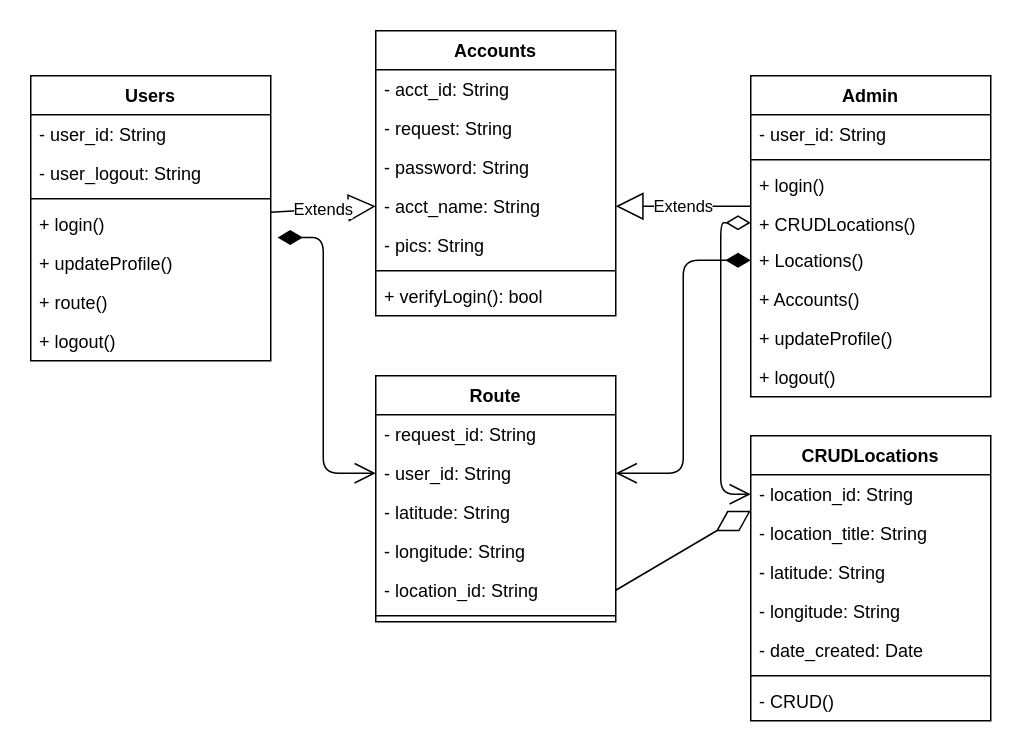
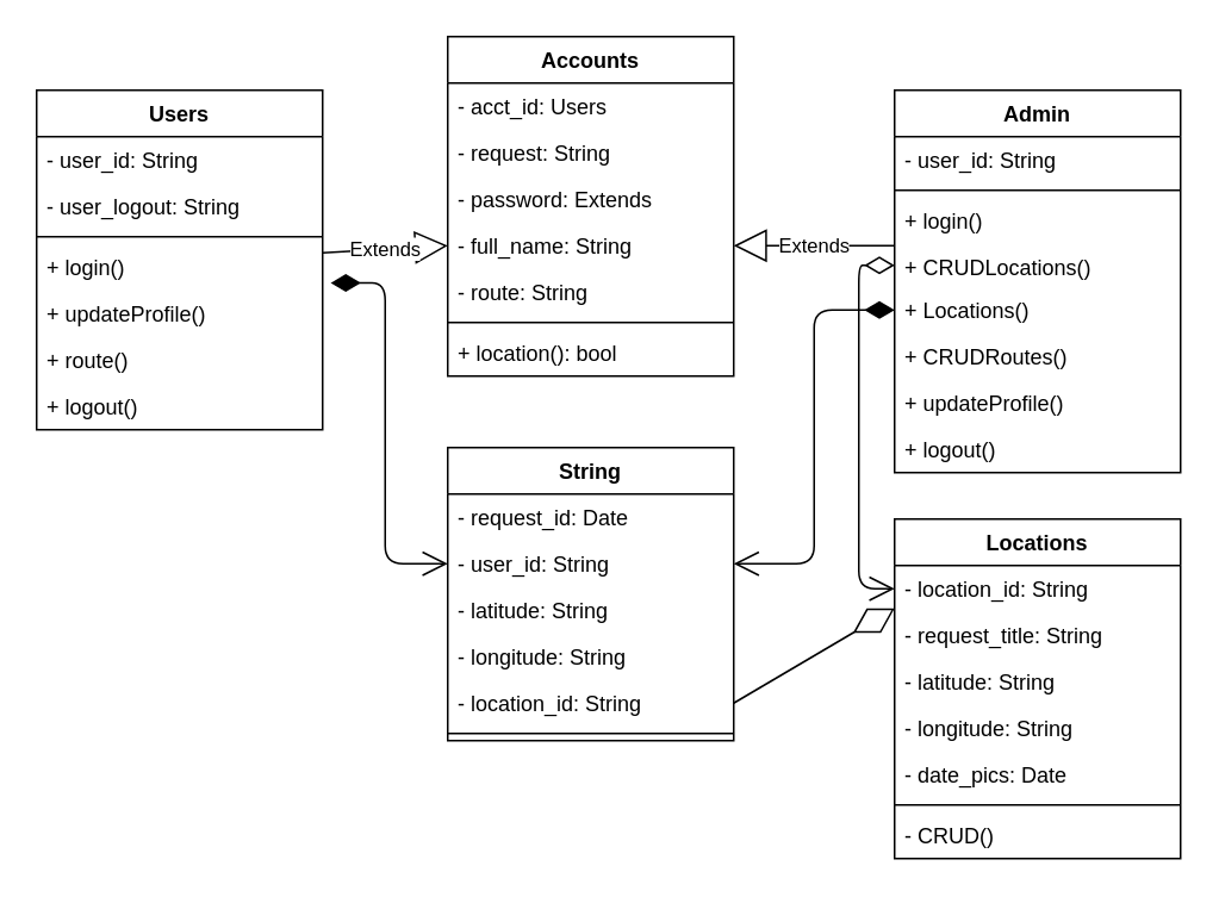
  <mxCell id="0" />
  <mxCell id="1" parent="0" />
  <mxCell id="2" value="Accounts" style="swimlane;fontStyle=1;align=center;verticalAlign=top;childLayout=stackLayout;horizontal=1;startSize=26;horizontalStack=0;resizeParent=1;resizeParentMax=0;resizeLast=0;collapsible=1;marginBottom=0;" parent="1" vertex="1"><mxGeometry x="250" y="20" width="160" height="190" as="geometry" /></mxCell>
- <mxCell id="3" value="- acct_id: String" style="text;strokeColor=none;fillColor=none;align=left;verticalAlign=top;spacingLeft=4;spacingRight=4;overflow=hidden;rotatable=0;points=[[0,0.5],[1,0.5]];portConstraint=eastwest;" vertex="1" parent="2"><mxGeometry y="26" width="160" height="26" as="geometry" /></mxCell>
+ <mxCell id="3" value="- acct_id: Users" style="text;strokeColor=none;fillColor=none;align=left;verticalAlign=top;spacingLeft=4;spacingRight=4;overflow=hidden;rotatable=0;points=[[0,0.5],[1,0.5]];portConstraint=eastwest;" vertex="1" parent="2"><mxGeometry y="26" width="160" height="26" as="geometry" /></mxCell>
  <mxCell id="4" value="- request: String" style="text;strokeColor=none;fillColor=none;align=left;verticalAlign=top;spacingLeft=4;spacingRight=4;overflow=hidden;rotatable=0;points=[[0,0.5],[1,0.5]];portConstraint=eastwest;" parent="2" vertex="1"><mxGeometry y="52" width="160" height="26" as="geometry" /></mxCell>
- <mxCell id="5" value="- password: String" style="text;strokeColor=none;fillColor=none;align=left;verticalAlign=top;spacingLeft=4;spacingRight=4;overflow=hidden;rotatable=0;points=[[0,0.5],[1,0.5]];portConstraint=eastwest;" parent="2" vertex="1"><mxGeometry y="78" width="160" height="26" as="geometry" /></mxCell>
- <mxCell id="6" value="- acct_name: String" style="text;strokeColor=none;fillColor=none;align=left;verticalAlign=top;spacingLeft=4;spacingRight=4;overflow=hidden;rotatable=0;points=[[0,0.5],[1,0.5]];portConstraint=eastwest;" parent="2" vertex="1"><mxGeometry y="104" width="160" height="26" as="geometry" /></mxCell>
- <mxCell id="7" value="- pics: String" style="text;strokeColor=none;fillColor=none;align=left;verticalAlign=top;spacingLeft=4;spacingRight=4;overflow=hidden;rotatable=0;points=[[0,0.5],[1,0.5]];portConstraint=eastwest;" vertex="1" parent="2"><mxGeometry y="130" width="160" height="26" as="geometry" /></mxCell>
+ <mxCell id="5" value="- password: Extends" style="text;strokeColor=none;fillColor=none;align=left;verticalAlign=top;spacingLeft=4;spacingRight=4;overflow=hidden;rotatable=0;points=[[0,0.5],[1,0.5]];portConstraint=eastwest;" parent="2" vertex="1"><mxGeometry y="78" width="160" height="26" as="geometry" /></mxCell>
+ <mxCell id="6" value="- full_name: String" style="text;strokeColor=none;fillColor=none;align=left;verticalAlign=top;spacingLeft=4;spacingRight=4;overflow=hidden;rotatable=0;points=[[0,0.5],[1,0.5]];portConstraint=eastwest;" parent="2" vertex="1"><mxGeometry y="104" width="160" height="26" as="geometry" /></mxCell>
+ <mxCell id="7" value="- route: String" style="text;strokeColor=none;fillColor=none;align=left;verticalAlign=top;spacingLeft=4;spacingRight=4;overflow=hidden;rotatable=0;points=[[0,0.5],[1,0.5]];portConstraint=eastwest;" vertex="1" parent="2"><mxGeometry y="130" width="160" height="26" as="geometry" /></mxCell>
  <mxCell id="8" value="" style="line;strokeWidth=1;fillColor=none;align=left;verticalAlign=middle;spacingTop=-1;spacingLeft=3;spacingRight=3;rotatable=0;labelPosition=right;points=[];portConstraint=eastwest;" parent="2" vertex="1"><mxGeometry y="156" width="160" height="8" as="geometry" /></mxCell>
- <mxCell id="9" value="+ verifyLogin(): bool" style="text;strokeColor=none;fillColor=none;align=left;verticalAlign=top;spacingLeft=4;spacingRight=4;overflow=hidden;rotatable=0;points=[[0,0.5],[1,0.5]];portConstraint=eastwest;" parent="2" vertex="1"><mxGeometry y="164" width="160" height="26" as="geometry" /></mxCell>
+ <mxCell id="9" value="+ location(): bool" style="text;strokeColor=none;fillColor=none;align=left;verticalAlign=top;spacingLeft=4;spacingRight=4;overflow=hidden;rotatable=0;points=[[0,0.5],[1,0.5]];portConstraint=eastwest;" parent="2" vertex="1"><mxGeometry y="164" width="160" height="26" as="geometry" /></mxCell>
  <mxCell id="10" value="Users" style="swimlane;fontStyle=1;align=center;verticalAlign=top;childLayout=stackLayout;horizontal=1;startSize=26;horizontalStack=0;resizeParent=1;resizeParentMax=0;resizeLast=0;collapsible=1;marginBottom=0;" parent="1" vertex="1"><mxGeometry x="20" y="50" width="160" height="190" as="geometry" /></mxCell>
  <mxCell id="11" value="- user_id: String" style="text;strokeColor=none;fillColor=none;align=left;verticalAlign=top;spacingLeft=4;spacingRight=4;overflow=hidden;rotatable=0;points=[[0,0.5],[1,0.5]];portConstraint=eastwest;" parent="10" vertex="1"><mxGeometry y="26" width="160" height="26" as="geometry" /></mxCell>
  <mxCell id="12" value="- user_logout: String" style="text;strokeColor=none;fillColor=none;align=left;verticalAlign=top;spacingLeft=4;spacingRight=4;overflow=hidden;rotatable=0;points=[[0,0.5],[1,0.5]];portConstraint=eastwest;" parent="10" vertex="1"><mxGeometry y="52" width="160" height="26" as="geometry" /></mxCell>
  <mxCell id="13" value="" style="line;strokeWidth=1;fillColor=none;align=left;verticalAlign=middle;spacingTop=-1;spacingLeft=3;spacingRight=3;rotatable=0;labelPosition=right;points=[];portConstraint=eastwest;" parent="10" vertex="1"><mxGeometry y="78" width="160" height="8" as="geometry" /></mxCell>
  <mxCell id="14" value="+ login()" style="text;strokeColor=none;fillColor=none;align=left;verticalAlign=top;spacingLeft=4;spacingRight=4;overflow=hidden;rotatable=0;points=[[0,0.5],[1,0.5]];portConstraint=eastwest;" parent="10" vertex="1"><mxGeometry y="86" width="160" height="26" as="geometry" /></mxCell>
  <mxCell id="15" value="+ updateProfile()" style="text;strokeColor=none;fillColor=none;align=left;verticalAlign=top;spacingLeft=4;spacingRight=4;overflow=hidden;rotatable=0;points=[[0,0.5],[1,0.5]];portConstraint=eastwest;" parent="10" vertex="1"><mxGeometry y="112" width="160" height="26" as="geometry" /></mxCell>
  <mxCell id="16" value="+ route()" style="text;strokeColor=none;fillColor=none;align=left;verticalAlign=top;spacingLeft=4;spacingRight=4;overflow=hidden;rotatable=0;points=[[0,0.5],[1,0.5]];portConstraint=eastwest;" parent="10" vertex="1"><mxGeometry y="138" width="160" height="26" as="geometry" /></mxCell>
  <mxCell id="17" value="+ logout()" style="text;strokeColor=none;fillColor=none;align=left;verticalAlign=top;spacingLeft=4;spacingRight=4;overflow=hidden;rotatable=0;points=[[0,0.5],[1,0.5]];portConstraint=eastwest;" parent="10" vertex="1"><mxGeometry y="164" width="160" height="26" as="geometry" /></mxCell>
  <mxCell id="18" value="Extends" style="endArrow=block;endSize=16;endFill=0;html=1;entryX=0;entryY=0.5;entryDx=0;entryDy=0;exitX=1;exitY=0.5;exitDx=0;exitDy=0;" parent="1" target="6" edge="1"><mxGeometry width="160" relative="1" as="geometry"><mxPoint x="180" y="141" as="sourcePoint" /><mxPoint x="350" y="398" as="targetPoint" /></mxGeometry></mxCell>
  <mxCell id="19" value="Admin" style="swimlane;fontStyle=1;align=center;verticalAlign=top;childLayout=stackLayout;horizontal=1;startSize=26;horizontalStack=0;resizeParent=1;resizeParentMax=0;resizeLast=0;collapsible=1;marginBottom=0;" parent="1" vertex="1"><mxGeometry x="500" y="50" width="160" height="214" as="geometry" /></mxCell>
  <mxCell id="20" value="- user_id: String" style="text;strokeColor=none;fillColor=none;align=left;verticalAlign=top;spacingLeft=4;spacingRight=4;overflow=hidden;rotatable=0;points=[[0,0.5],[1,0.5]];portConstraint=eastwest;" parent="19" vertex="1"><mxGeometry y="26" width="160" height="26" as="geometry" /></mxCell>
  <mxCell id="21" value="" style="line;strokeWidth=1;fillColor=none;align=left;verticalAlign=middle;spacingTop=-1;spacingLeft=3;spacingRight=3;rotatable=0;labelPosition=right;points=[];portConstraint=eastwest;" parent="19" vertex="1"><mxGeometry y="52" width="160" height="8" as="geometry" /></mxCell>
  <mxCell id="22" value="+ login()" style="text;strokeColor=none;fillColor=none;align=left;verticalAlign=top;spacingLeft=4;spacingRight=4;overflow=hidden;rotatable=0;points=[[0,0.5],[1,0.5]];portConstraint=eastwest;" parent="19" vertex="1"><mxGeometry y="60" width="160" height="26" as="geometry" /></mxCell>
  <mxCell id="23" value="+ CRUDLocations()" style="text;strokeColor=none;fillColor=none;align=left;verticalAlign=top;spacingLeft=4;spacingRight=4;overflow=hidden;rotatable=0;points=[[0,0.5],[1,0.5]];portConstraint=eastwest;" parent="19" vertex="1"><mxGeometry y="86" width="160" height="24" as="geometry" /></mxCell>
  <mxCell id="24" value="+ Locations()" style="text;strokeColor=none;fillColor=none;align=left;verticalAlign=top;spacingLeft=4;spacingRight=4;overflow=hidden;rotatable=0;points=[[0,0.5],[1,0.5]];portConstraint=eastwest;" parent="19" vertex="1"><mxGeometry y="110" width="160" height="26" as="geometry" /></mxCell>
- <mxCell id="25" value="+ Accounts()" style="text;strokeColor=none;fillColor=none;align=left;verticalAlign=top;spacingLeft=4;spacingRight=4;overflow=hidden;rotatable=0;points=[[0,0.5],[1,0.5]];portConstraint=eastwest;" parent="19" vertex="1"><mxGeometry y="136" width="160" height="26" as="geometry" /></mxCell>
+ <mxCell id="25" value="+ CRUDRoutes()" style="text;strokeColor=none;fillColor=none;align=left;verticalAlign=top;spacingLeft=4;spacingRight=4;overflow=hidden;rotatable=0;points=[[0,0.5],[1,0.5]];portConstraint=eastwest;" parent="19" vertex="1"><mxGeometry y="136" width="160" height="26" as="geometry" /></mxCell>
  <mxCell id="26" value="+ updateProfile()" style="text;strokeColor=none;fillColor=none;align=left;verticalAlign=top;spacingLeft=4;spacingRight=4;overflow=hidden;rotatable=0;points=[[0,0.5],[1,0.5]];portConstraint=eastwest;" parent="19" vertex="1"><mxGeometry y="162" width="160" height="26" as="geometry" /></mxCell>
  <mxCell id="27" value="+ logout()" style="text;strokeColor=none;fillColor=none;align=left;verticalAlign=top;spacingLeft=4;spacingRight=4;overflow=hidden;rotatable=0;points=[[0,0.5],[1,0.5]];portConstraint=eastwest;" parent="19" vertex="1"><mxGeometry y="188" width="160" height="26" as="geometry" /></mxCell>
  <mxCell id="28" value="Extends" style="endArrow=block;endSize=16;endFill=0;html=1;" parent="1" edge="1"><mxGeometry width="160" relative="1" as="geometry"><mxPoint x="500" y="137" as="sourcePoint" /><mxPoint x="410" y="137" as="targetPoint" /><Array as="points"><mxPoint x="460" y="137" /></Array></mxGeometry></mxCell>
- <mxCell id="29" value="Route" style="swimlane;fontStyle=1;align=center;verticalAlign=top;childLayout=stackLayout;horizontal=1;startSize=26;horizontalStack=0;resizeParent=1;resizeParentMax=0;resizeLast=0;collapsible=1;marginBottom=0;" parent="1" vertex="1"><mxGeometry x="250" y="250" width="160" height="164" as="geometry" /></mxCell>
- <mxCell id="30" value="- request_id: String" style="text;strokeColor=none;fillColor=none;align=left;verticalAlign=top;spacingLeft=4;spacingRight=4;overflow=hidden;rotatable=0;points=[[0,0.5],[1,0.5]];portConstraint=eastwest;" parent="29" vertex="1"><mxGeometry y="26" width="160" height="26" as="geometry" /></mxCell>
+ <mxCell id="29" value="String" style="swimlane;fontStyle=1;align=center;verticalAlign=top;childLayout=stackLayout;horizontal=1;startSize=26;horizontalStack=0;resizeParent=1;resizeParentMax=0;resizeLast=0;collapsible=1;marginBottom=0;" parent="1" vertex="1"><mxGeometry x="250" y="250" width="160" height="164" as="geometry" /></mxCell>
+ <mxCell id="30" value="- request_id: Date" style="text;strokeColor=none;fillColor=none;align=left;verticalAlign=top;spacingLeft=4;spacingRight=4;overflow=hidden;rotatable=0;points=[[0,0.5],[1,0.5]];portConstraint=eastwest;" parent="29" vertex="1"><mxGeometry y="26" width="160" height="26" as="geometry" /></mxCell>
  <mxCell id="31" value="- user_id: String" style="text;strokeColor=none;fillColor=none;align=left;verticalAlign=top;spacingLeft=4;spacingRight=4;overflow=hidden;rotatable=0;points=[[0,0.5],[1,0.5]];portConstraint=eastwest;" vertex="1" parent="29"><mxGeometry y="52" width="160" height="26" as="geometry" /></mxCell>
  <mxCell id="32" value="- latitude: String" style="text;strokeColor=none;fillColor=none;align=left;verticalAlign=top;spacingLeft=4;spacingRight=4;overflow=hidden;rotatable=0;points=[[0,0.5],[1,0.5]];portConstraint=eastwest;" parent="29" vertex="1"><mxGeometry y="78" width="160" height="26" as="geometry" /></mxCell>
  <mxCell id="33" value="- longitude: String" style="text;strokeColor=none;fillColor=none;align=left;verticalAlign=top;spacingLeft=4;spacingRight=4;overflow=hidden;rotatable=0;points=[[0,0.5],[1,0.5]];portConstraint=eastwest;" parent="29" vertex="1"><mxGeometry y="104" width="160" height="26" as="geometry" /></mxCell>
  <mxCell id="34" value="- location_id: String" style="text;strokeColor=none;fillColor=none;align=left;verticalAlign=top;spacingLeft=4;spacingRight=4;overflow=hidden;rotatable=0;points=[[0,0.5],[1,0.5]];portConstraint=eastwest;" parent="29" vertex="1"><mxGeometry y="130" width="160" height="26" as="geometry" /></mxCell>
  <mxCell id="35" value="" style="line;strokeWidth=1;fillColor=none;align=left;verticalAlign=middle;spacingTop=-1;spacingLeft=3;spacingRight=3;rotatable=0;labelPosition=right;points=[];portConstraint=eastwest;" parent="29" vertex="1"><mxGeometry y="156" width="160" height="8" as="geometry" /></mxCell>
  <mxCell id="36" value="" style="endArrow=open;html=1;endSize=12;startArrow=diamondThin;startSize=14;startFill=1;edgeStyle=orthogonalEdgeStyle;align=left;verticalAlign=bottom;exitX=1.028;exitY=0.842;exitDx=0;exitDy=0;exitPerimeter=0;entryX=0;entryY=0.5;entryDx=0;entryDy=0;" edge="1" parent="1" source="14" target="31"><mxGeometry x="-1" y="3" relative="1" as="geometry"><mxPoint x="40" y="450" as="sourcePoint" /><mxPoint x="200" y="450" as="targetPoint" /></mxGeometry></mxCell>
  <mxCell id="37" value="" style="endArrow=open;html=1;endSize=12;startArrow=diamondThin;startSize=14;startFill=1;edgeStyle=orthogonalEdgeStyle;align=left;verticalAlign=bottom;exitX=0;exitY=0.5;exitDx=0;exitDy=0;entryX=1;entryY=0.5;entryDx=0;entryDy=0;" edge="1" parent="1" source="24" target="31"><mxGeometry x="-1" y="3" relative="1" as="geometry"><mxPoint x="420" y="230.012" as="sourcePoint" /><mxPoint x="485.52" y="361.12" as="targetPoint" /></mxGeometry></mxCell>
- <mxCell id="38" value="CRUDLocations" style="swimlane;fontStyle=1;align=center;verticalAlign=top;childLayout=stackLayout;horizontal=1;startSize=26;horizontalStack=0;resizeParent=1;resizeParentMax=0;resizeLast=0;collapsible=1;marginBottom=0;" vertex="1" parent="1"><mxGeometry x="500" y="290" width="160" height="190" as="geometry" /></mxCell>
+ <mxCell id="38" value="Locations" style="swimlane;fontStyle=1;align=center;verticalAlign=top;childLayout=stackLayout;horizontal=1;startSize=26;horizontalStack=0;resizeParent=1;resizeParentMax=0;resizeLast=0;collapsible=1;marginBottom=0;" vertex="1" parent="1"><mxGeometry x="500" y="290" width="160" height="190" as="geometry" /></mxCell>
  <mxCell id="39" value="- location_id: String" style="text;strokeColor=none;fillColor=none;align=left;verticalAlign=top;spacingLeft=4;spacingRight=4;overflow=hidden;rotatable=0;points=[[0,0.5],[1,0.5]];portConstraint=eastwest;" vertex="1" parent="38"><mxGeometry y="26" width="160" height="26" as="geometry" /></mxCell>
- <mxCell id="40" value="- location_title: String" style="text;strokeColor=none;fillColor=none;align=left;verticalAlign=top;spacingLeft=4;spacingRight=4;overflow=hidden;rotatable=0;points=[[0,0.5],[1,0.5]];portConstraint=eastwest;" vertex="1" parent="38"><mxGeometry y="52" width="160" height="26" as="geometry" /></mxCell>
+ <mxCell id="40" value="- request_title: String" style="text;strokeColor=none;fillColor=none;align=left;verticalAlign=top;spacingLeft=4;spacingRight=4;overflow=hidden;rotatable=0;points=[[0,0.5],[1,0.5]];portConstraint=eastwest;" vertex="1" parent="38"><mxGeometry y="52" width="160" height="26" as="geometry" /></mxCell>
  <mxCell id="41" value="- latitude: String" style="text;strokeColor=none;fillColor=none;align=left;verticalAlign=top;spacingLeft=4;spacingRight=4;overflow=hidden;rotatable=0;points=[[0,0.5],[1,0.5]];portConstraint=eastwest;" vertex="1" parent="38"><mxGeometry y="78" width="160" height="26" as="geometry" /></mxCell>
  <mxCell id="42" value="- longitude: String" style="text;strokeColor=none;fillColor=none;align=left;verticalAlign=top;spacingLeft=4;spacingRight=4;overflow=hidden;rotatable=0;points=[[0,0.5],[1,0.5]];portConstraint=eastwest;" vertex="1" parent="38"><mxGeometry y="104" width="160" height="26" as="geometry" /></mxCell>
- <mxCell id="43" value="- date_created: Date" style="text;strokeColor=none;fillColor=none;align=left;verticalAlign=top;spacingLeft=4;spacingRight=4;overflow=hidden;rotatable=0;points=[[0,0.5],[1,0.5]];portConstraint=eastwest;" vertex="1" parent="38"><mxGeometry y="130" width="160" height="26" as="geometry" /></mxCell>
+ <mxCell id="43" value="- date_pics: Date" style="text;strokeColor=none;fillColor=none;align=left;verticalAlign=top;spacingLeft=4;spacingRight=4;overflow=hidden;rotatable=0;points=[[0,0.5],[1,0.5]];portConstraint=eastwest;" vertex="1" parent="38"><mxGeometry y="130" width="160" height="26" as="geometry" /></mxCell>
  <mxCell id="44" value="" style="line;strokeWidth=1;fillColor=none;align=left;verticalAlign=middle;spacingTop=-1;spacingLeft=3;spacingRight=3;rotatable=0;labelPosition=right;points=[];portConstraint=eastwest;" vertex="1" parent="38"><mxGeometry y="156" width="160" height="8" as="geometry" /></mxCell>
  <mxCell id="45" value="- CRUD()&#10;&#10;" style="text;strokeColor=none;fillColor=none;align=left;verticalAlign=top;spacingLeft=4;spacingRight=4;overflow=hidden;rotatable=0;points=[[0,0.5],[1,0.5]];portConstraint=eastwest;" vertex="1" parent="38"><mxGeometry y="164" width="160" height="26" as="geometry" /></mxCell>
  <mxCell id="46" value="" style="endArrow=diamondThin;endFill=0;endSize=24;html=1;exitX=1;exitY=0.5;exitDx=0;exitDy=0;entryX=0;entryY=0.923;entryDx=0;entryDy=0;entryPerimeter=0;" edge="1" parent="1" source="34" target="39"><mxGeometry width="160" relative="1" as="geometry"><mxPoint x="350" y="500" as="sourcePoint" /><mxPoint x="490" y="330" as="targetPoint" /></mxGeometry></mxCell>
  <mxCell id="47" value="" style="endArrow=open;html=1;endSize=12;startArrow=diamondThin;startSize=14;startFill=0;edgeStyle=orthogonalEdgeStyle;align=left;verticalAlign=bottom;entryX=0;entryY=0.5;entryDx=0;entryDy=0;exitX=0;exitY=0.5;exitDx=0;exitDy=0;" edge="1" parent="1" source="23" target="39"><mxGeometry x="-1" y="3" relative="1" as="geometry"><mxPoint x="300" y="220" as="sourcePoint" /><mxPoint x="460" y="220" as="targetPoint" /><Array as="points"><mxPoint x="480" y="148" /><mxPoint x="480" y="329" /></Array></mxGeometry></mxCell>
